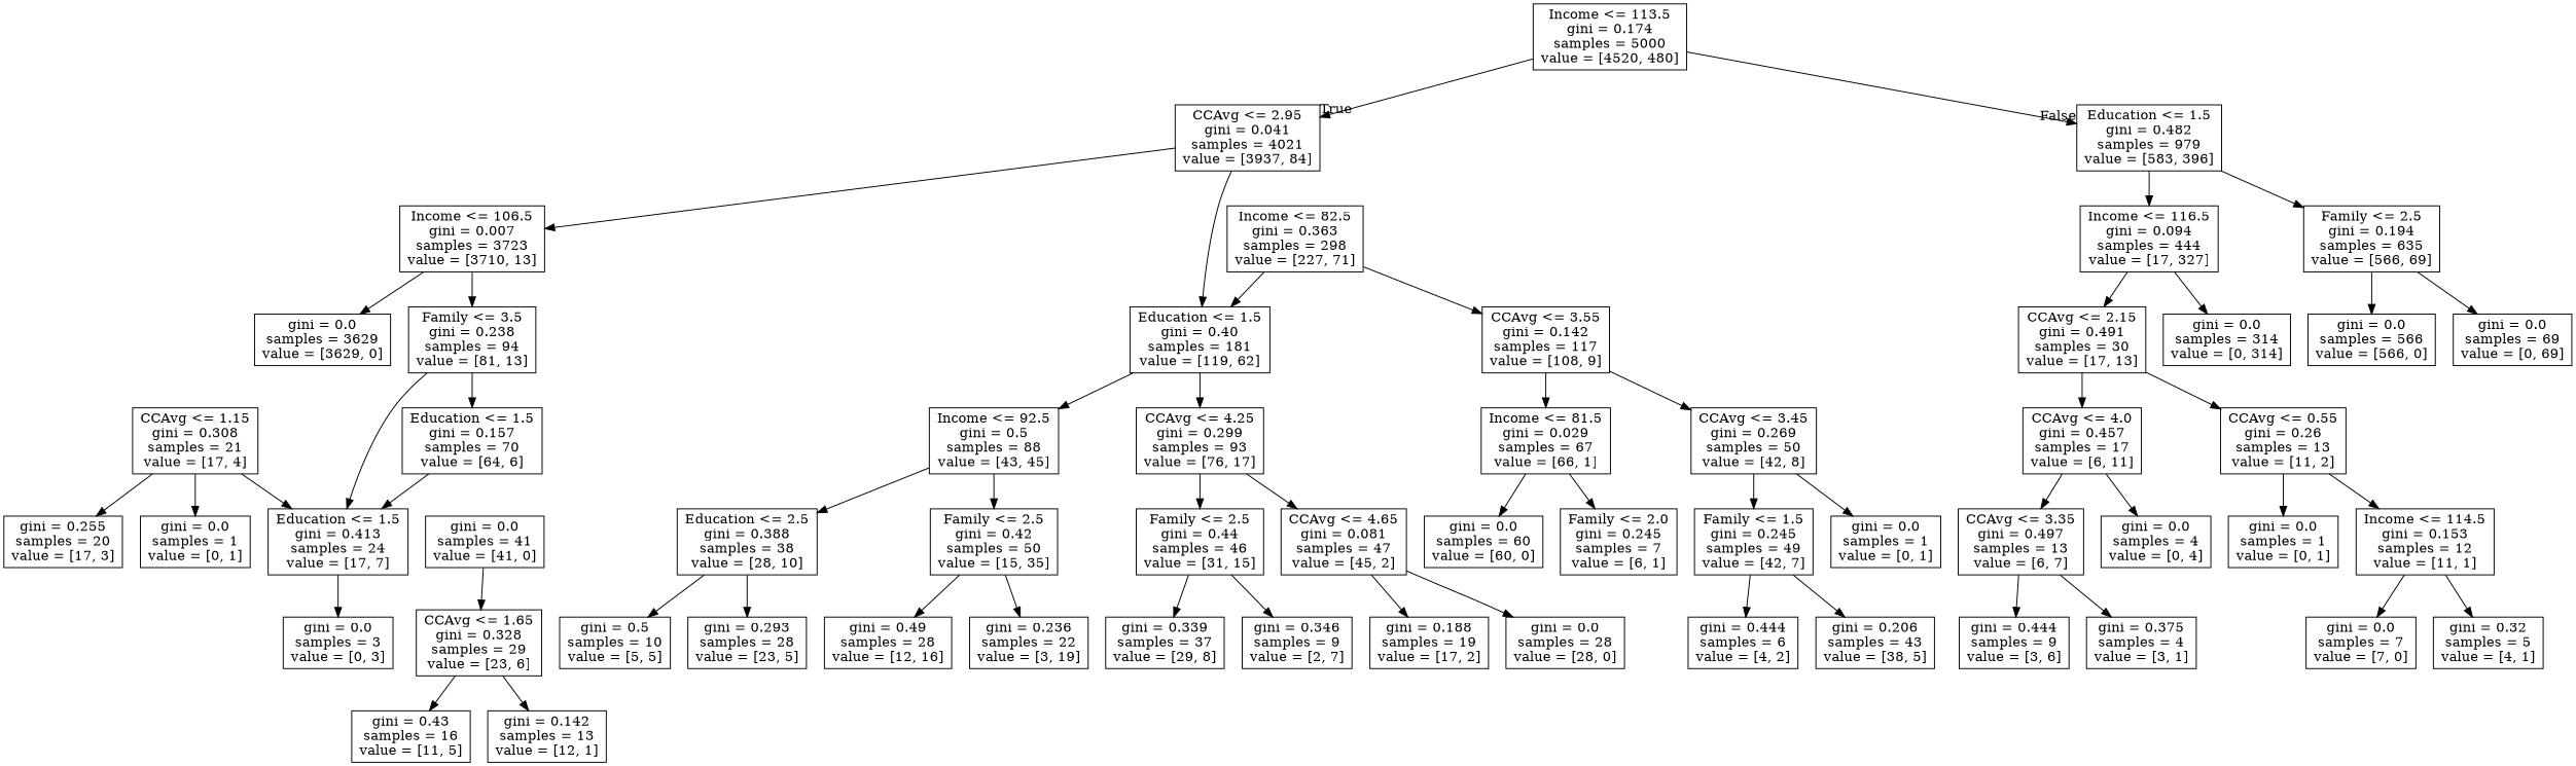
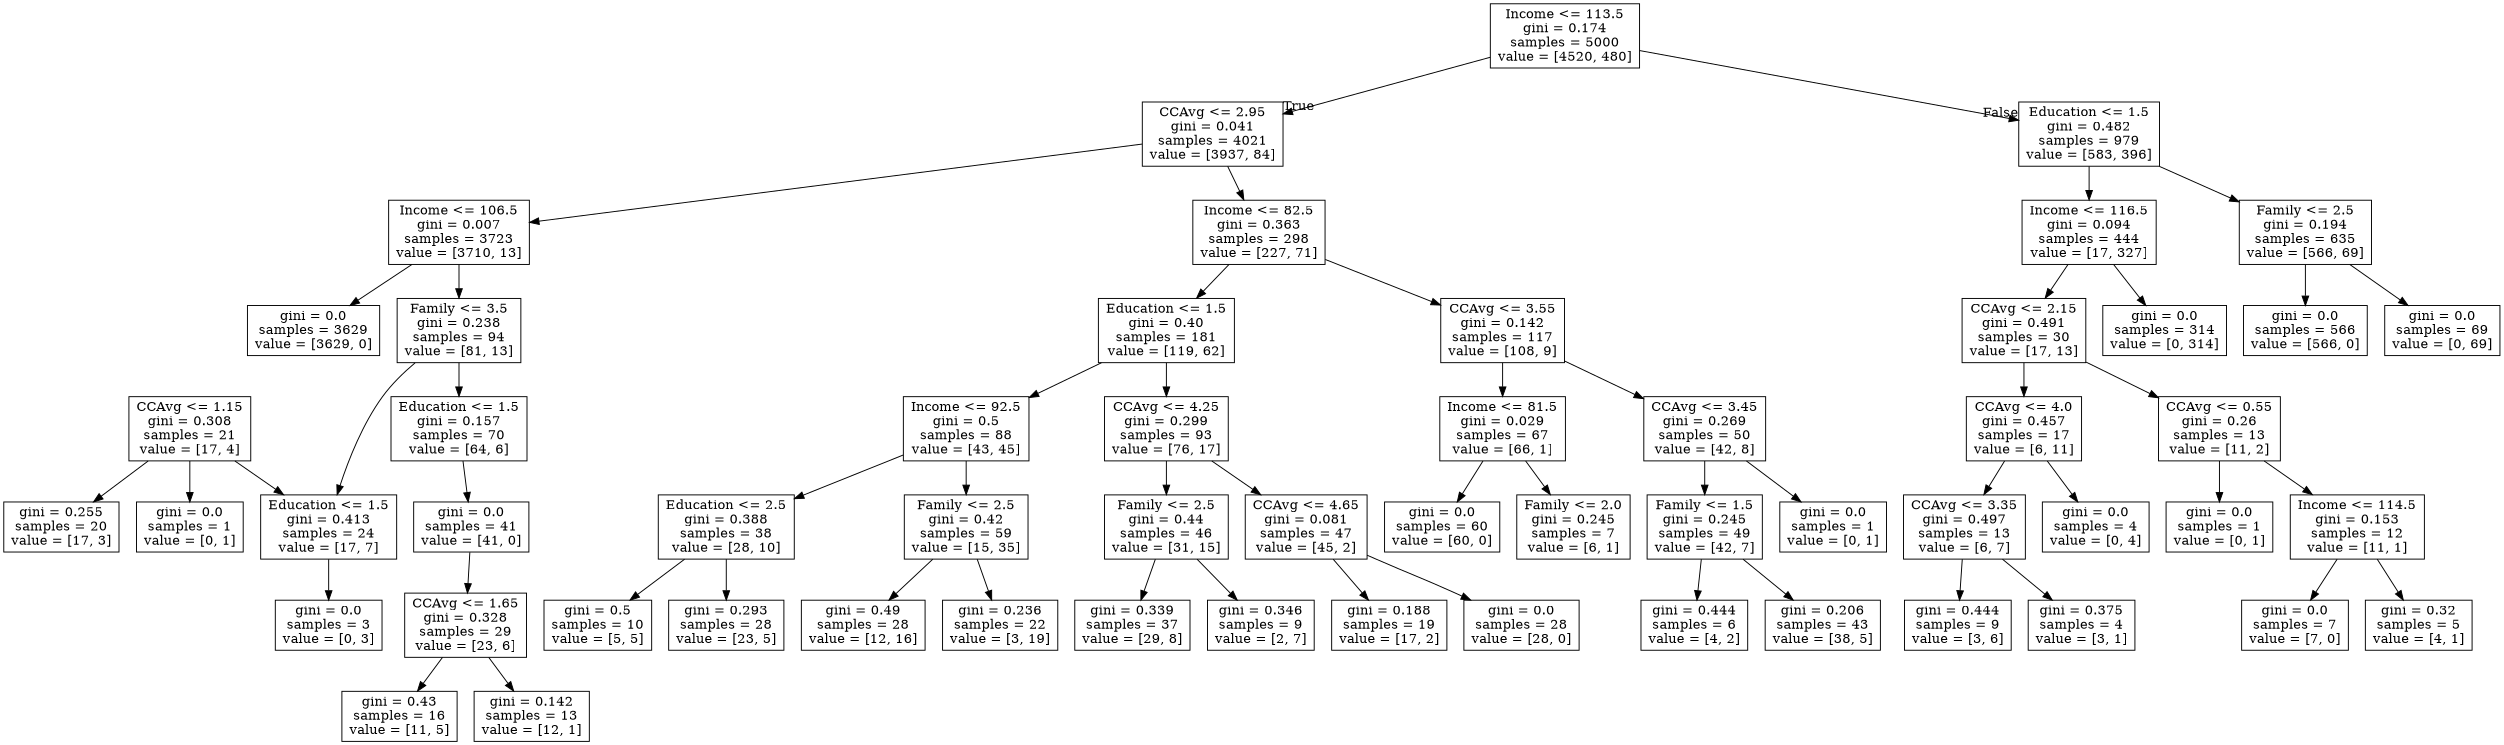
  digraph {
    node [shape=box]
    n1 [label="Income <= 113.5\ngini = 0.174\nsamples = 5000\nvalue = [4520, 480]"]
    n2 [label="CCAvg <= 2.95\ngini = 0.041\nsamples = 4021\nvalue = [3937, 84]"]
    n3 [label="Education <= 1.5\ngini = 0.482\nsamples = 979\nvalue = [583, 396]"]
    n4 [label="Income <= 106.5\ngini = 0.007\nsamples = 3723\nvalue = [3710, 13]"]
    n5 [label="Income <= 82.5\ngini = 0.363\nsamples = 298\nvalue = [227, 71]"]
    n6 [label="Family <= 2.5\ngini = 0.194\nsamples = 635\nvalue = [566, 69]"]
    n7 [label="Income <= 116.5\ngini = 0.094\nsamples = 444\nvalue = [17, 327]"]
    n8 [label="gini = 0.0\nsamples = 3629\nvalue = [3629, 0]"]
    n9 [label="Family <= 3.5\ngini = 0.238\nsamples = 94\nvalue = [81, 13]"]
    n10 [label="CCAvg <= 3.55\ngini = 0.142\nsamples = 117\nvalue = [108, 9]"]
    n11 [label="Education <= 1.5\ngini = 0.40\nsamples = 181\nvalue = [119, 62]"]
    n12 [label="Education <= 1.5\ngini = 0.157\nsamples = 70\nvalue = [64, 6]"]
    n13 [label="Education <= 1.5\ngini = 0.413\nsamples = 24\nvalue = [17, 7]"]
    n14 [label="gini = 0.0\nsamples = 41\nvalue = [41, 0]"]
    n15 [label="gini = 0.0\nsamples = 3\nvalue = [0, 3]"]
    n16 [label="CCAvg <= 1.65\ngini = 0.328\nsamples = 29\nvalue = [23, 6]"]
    n17 [label="gini = 0.43\nsamples = 16\nvalue = [11, 5]"]
    n18 [label="gini = 0.142\nsamples = 13\nvalue = [12, 1]"]
    n19 [label="CCAvg <= 1.15\ngini = 0.308\nsamples = 21\nvalue = [17, 4]"]
    n20 [label="gini = 0.0\nsamples = 1\nvalue = [0, 1]"]
    n21 [label="gini = 0.255\nsamples = 20\nvalue = [17, 3]"]
    n22 [label="CCAvg <= 3.45\ngini = 0.269\nsamples = 50\nvalue = [42, 8]"]
    n23 [label="Income <= 81.5\ngini = 0.029\nsamples = 67\nvalue = [66, 1]"]
    n24 [label="CCAvg <= 4.25\ngini = 0.299\nsamples = 93\nvalue = [76, 17]"]
    n25 [label="Income <= 92.5\ngini = 0.5\nsamples = 88\nvalue = [43, 45]"]
    n26 [label="Family <= 1.5\ngini = 0.245\nsamples = 49\nvalue = [42, 7]"]
    n27 [label="gini = 0.0\nsamples = 1\nvalue = [0, 1]"]
    n28 [label="gini = 0.0\nsamples = 60\nvalue = [60, 0]"]
    n29 [label="Family <= 2.0\ngini = 0.245\nsamples = 7\nvalue = [6, 1]"]
    n30 [label="gini = 0.444\nsamples = 6\nvalue = [4, 2]"]
    n31 [label="gini = 0.206\nsamples = 43\nvalue = [38, 5]"]
    n32 [label="Family <= 2.5\ngini = 0.44\nsamples = 46\nvalue = [31, 15]"]
    n33 [label="CCAvg <= 4.65\ngini = 0.081\nsamples = 47\nvalue = [45, 2]"]
    n34 [label="Education <= 2.5\ngini = 0.388\nsamples = 38\nvalue = [28, 10]"]
-   n35 [label="Family <= 2.5\ngini = 0.42\nsamples = 50\nvalue = [15, 35]"]
+   n35 [label="Family <= 2.5\ngini = 0.42\nsamples = 59\nvalue = [15, 35]"]
    n36 [label="gini = 0.339\nsamples = 37\nvalue = [29, 8]"]
    n37 [label="gini = 0.346\nsamples = 9\nvalue = [2, 7]"]
    n38 [label="gini = 0.188\nsamples = 19\nvalue = [17, 2]"]
    n39 [label="gini = 0.0\nsamples = 28\nvalue = [28, 0]"]
    n40 [label="gini = 0.5\nsamples = 10\nvalue = [5, 5]"]
    n41 [label="gini = 0.293\nsamples = 28\nvalue = [23, 5]"]
    n42 [label="gini = 0.49\nsamples = 28\nvalue = [12, 16]"]
    n43 [label="gini = 0.236\nsamples = 22\nvalue = [3, 19]"]
    n44 [label="gini = 0.0\nsamples = 566\nvalue = [566, 0]"]
    n45 [label="gini = 0.0\nsamples = 69\nvalue = [0, 69]"]
    n46 [label="CCAvg <= 2.15\ngini = 0.491\nsamples = 30\nvalue = [17, 13]"]
    n47 [label="gini = 0.0\nsamples = 314\nvalue = [0, 314]"]
    n48 [label="CCAvg <= 0.55\ngini = 0.26\nsamples = 13\nvalue = [11, 2]"]
    n49 [label="CCAvg <= 4.0\ngini = 0.457\nsamples = 17\nvalue = [6, 11]"]
    n50 [label="gini = 0.0\nsamples = 1\nvalue = [0, 1]"]
    n51 [label="Income <= 114.5\ngini = 0.153\nsamples = 12\nvalue = [11, 1]"]
    n52 [label="CCAvg <= 3.35\ngini = 0.497\nsamples = 13\nvalue = [6, 7]"]
    n53 [label="gini = 0.0\nsamples = 4\nvalue = [0, 4]"]
    n54 [label="gini = 0.0\nsamples = 7\nvalue = [7, 0]"]
    n55 [label="gini = 0.32\nsamples = 5\nvalue = [4, 1]"]
    n56 [label="gini = 0.444\nsamples = 9\nvalue = [3, 6]"]
    n57 [label="gini = 0.375\nsamples = 4\nvalue = [3, 1]"]
    n1 -> n2 [headlabel=True labelangle=45 labeldistance=2.5]
    n1 -> n3 [headlabel=False labelangle=-45 labeldistance=2.5]
    n2 -> n4
-   n2 -> n11
+   n2 -> n5
    n3 -> n6
    n3 -> n7
    n4 -> n8
    n4 -> n9
    n5 -> n10
    n5 -> n11
    n6 -> n44
    n6 -> n45
    n7 -> n46
    n7 -> n47
    n9 -> n12
    n9 -> n13
    n10 -> n22
    n10 -> n23
    n11 -> n24
    n11 -> n25
-   n12 -> n13
+   n12 -> n14
    n13 -> n15
    n14 -> n16
    n16 -> n17
    n16 -> n18
    n19 -> n13
    n19 -> n20
    n19 -> n21
    n22 -> n26
    n22 -> n27
    n23 -> n28
    n23 -> n29
    n24 -> n32
    n24 -> n33
    n25 -> n34
    n25 -> n35
    n26 -> n30
    n26 -> n31
    n32 -> n36
    n32 -> n37
    n33 -> n38
    n33 -> n39
    n34 -> n40
    n34 -> n41
    n35 -> n42
    n35 -> n43
    n46 -> n48
    n46 -> n49
    n48 -> n50
    n48 -> n51
    n49 -> n52
    n49 -> n53
    n51 -> n54
    n51 -> n55
    n52 -> n56
    n52 -> n57
  }
